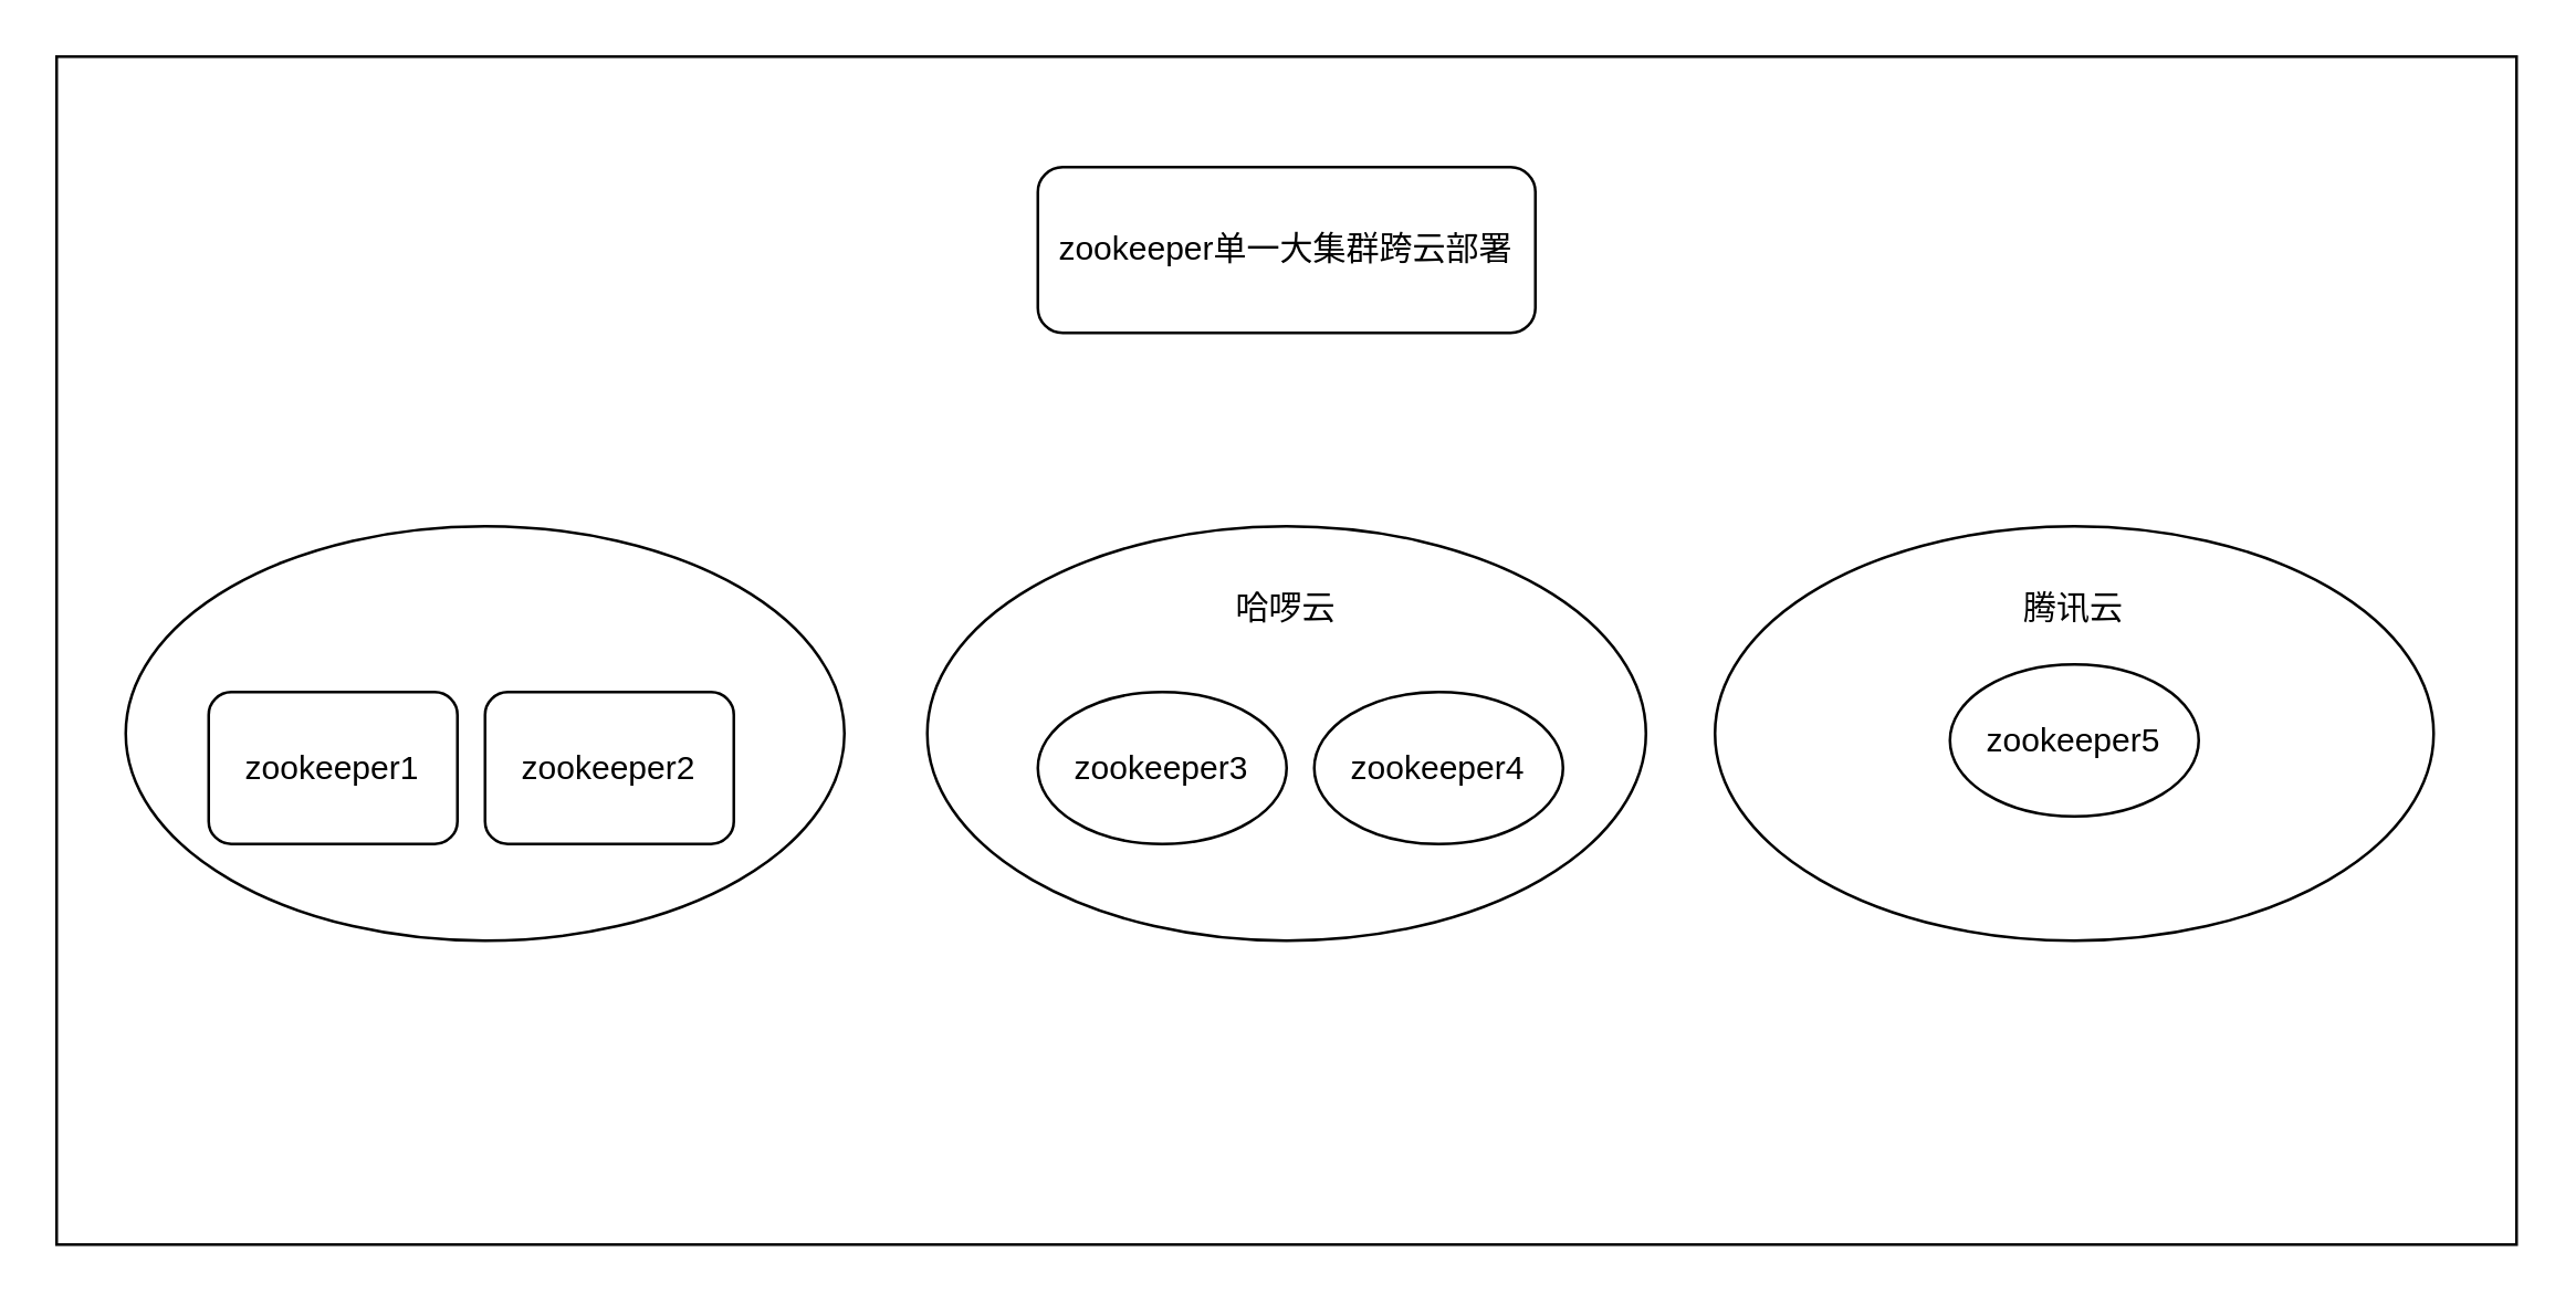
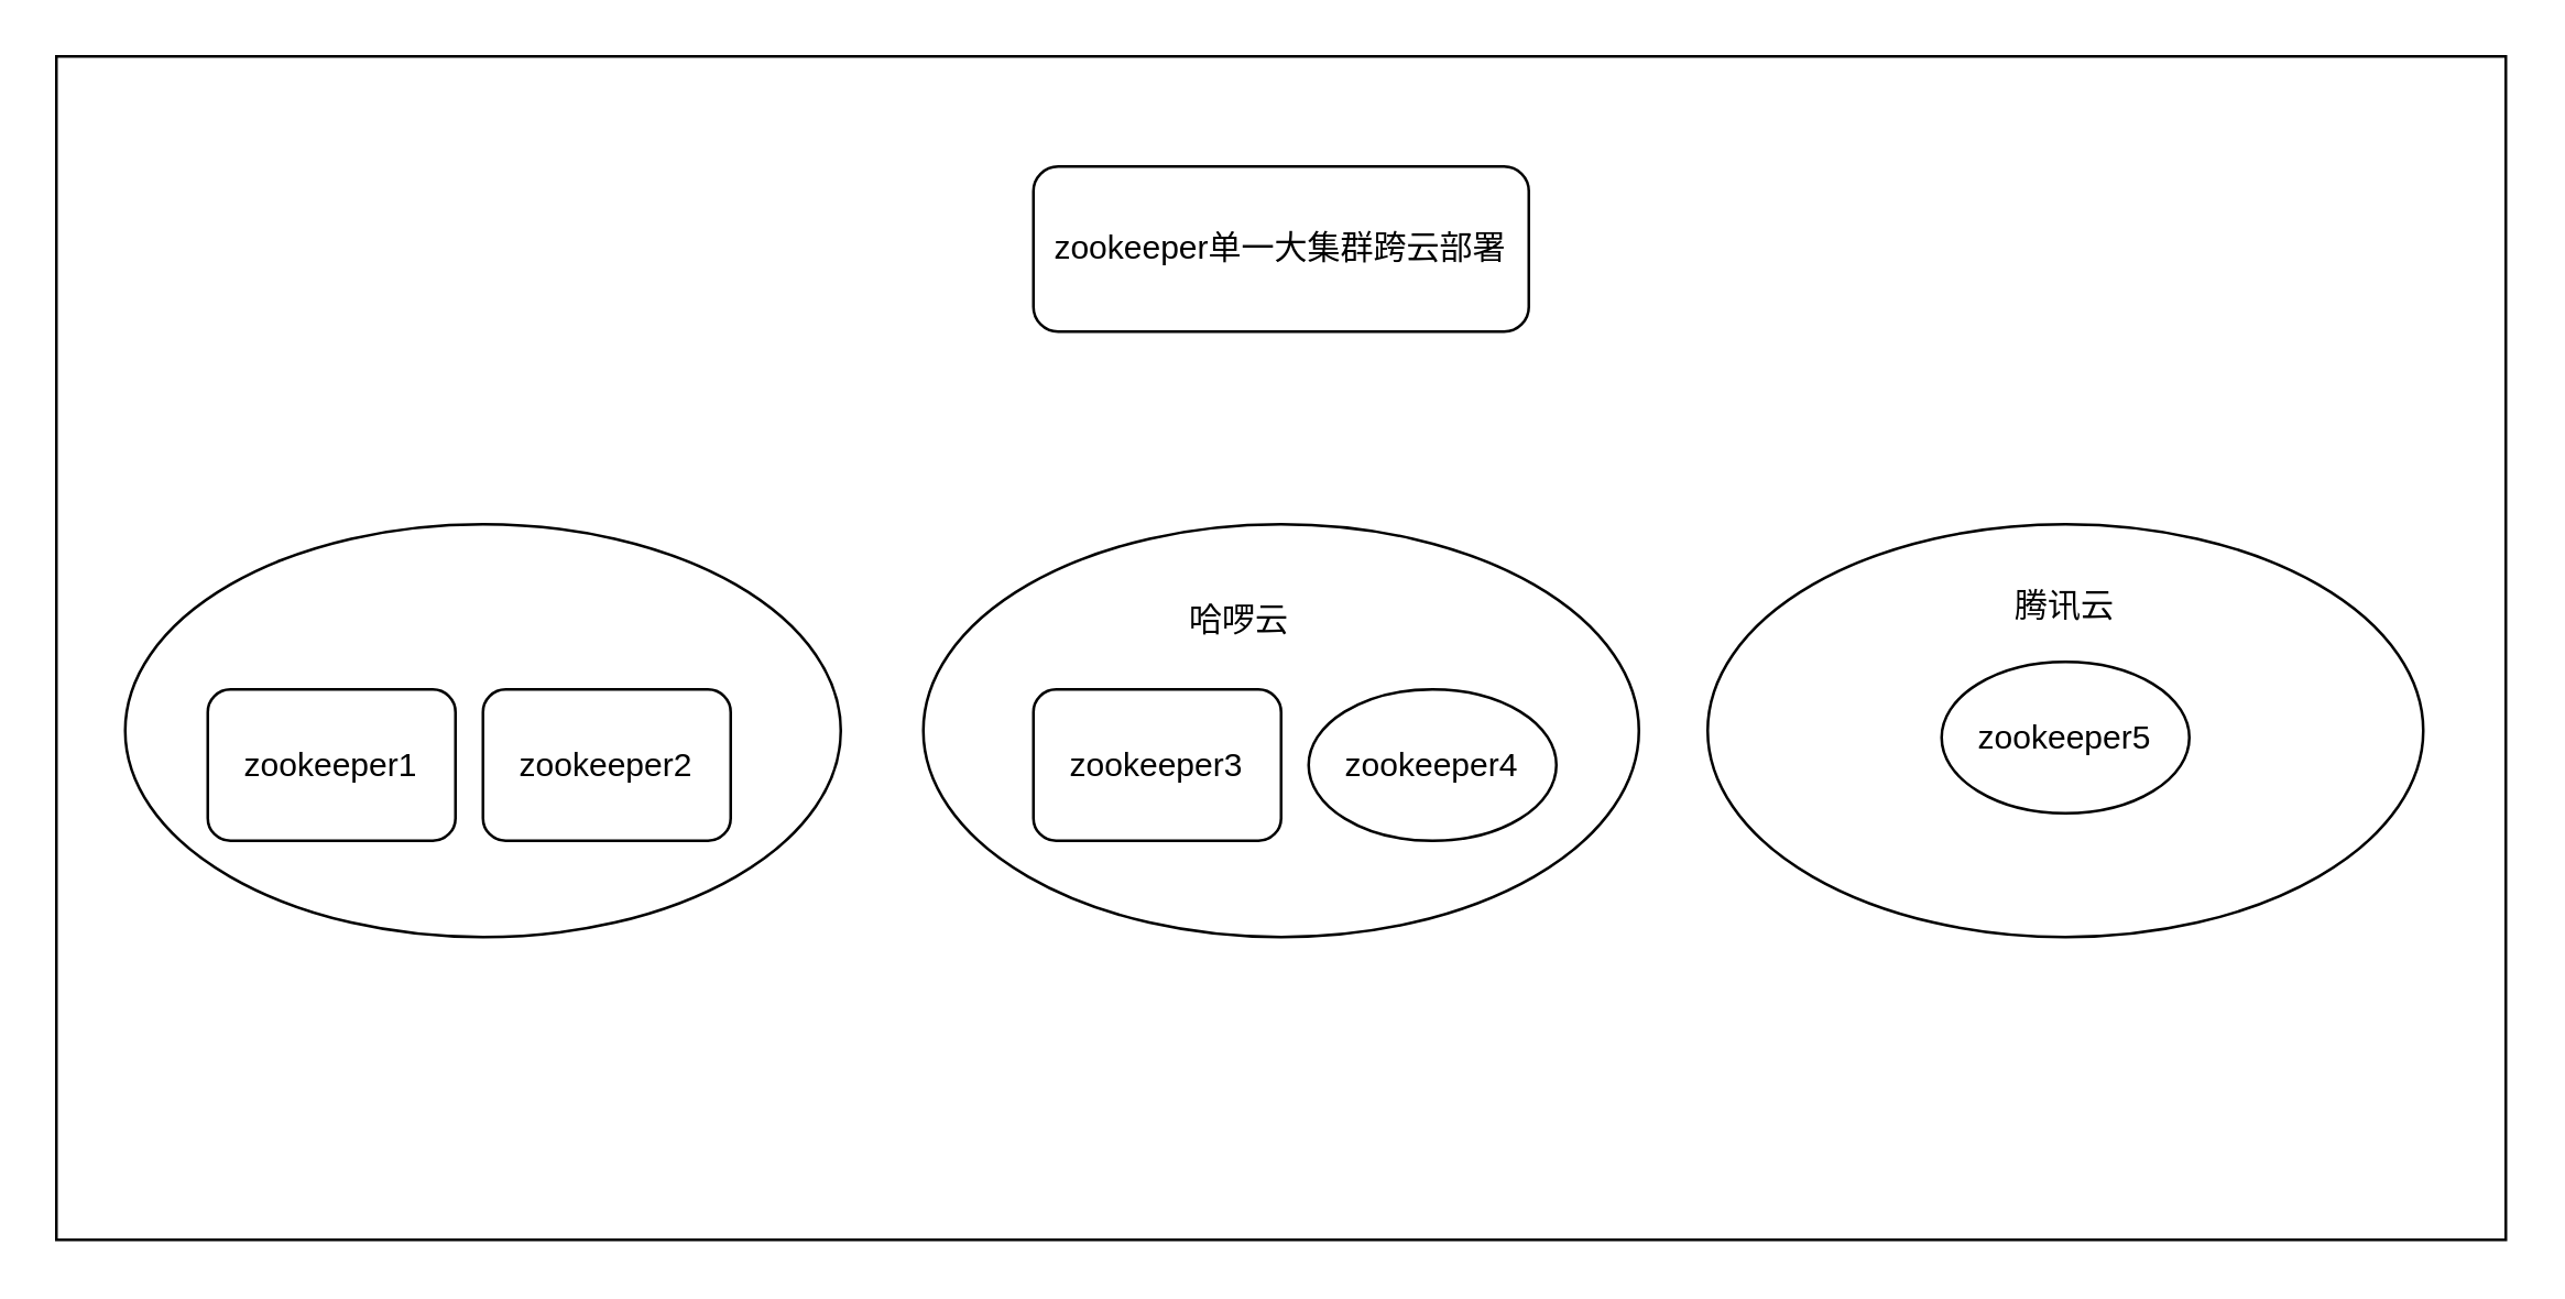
  <mxCell id="0" />
  <mxCell id="1" parent="0" />
  <mxCell id="2" value="" style="rounded=0;whiteSpace=wrap;html=1;" vertex="1" parent="1"><mxGeometry x="20" y="20" width="890" height="430" as="geometry" /></mxCell>
  <mxCell id="3" value="" style="ellipse;whiteSpace=wrap;html=1;" vertex="1" parent="1"><mxGeometry x="45" y="190" width="260" height="150" as="geometry" /></mxCell>
  <mxCell id="4" value="zookeeper1" style="whiteSpace=wrap;html=1;rounded=1;" vertex="1" parent="1"><mxGeometry x="75" y="250" width="90" height="55" as="geometry" /></mxCell>
  <mxCell id="5" value="zookeeper2" style="whiteSpace=wrap;html=1;rounded=1;" vertex="1" parent="1"><mxGeometry x="175" y="250" width="90" height="55" as="geometry" /></mxCell>
  <mxCell id="6" value="" style="ellipse;whiteSpace=wrap;html=1;" vertex="1" parent="1"><mxGeometry x="335" y="190" width="260" height="150" as="geometry" /></mxCell>
- <mxCell id="7" value="zookeeper3" style="ellipse;whiteSpace=wrap;html=1;" vertex="1" parent="1"><mxGeometry x="375" y="250" width="90" height="55" as="geometry" /></mxCell>
+ <mxCell id="7" value="zookeeper3" style="whiteSpace=wrap;html=1;rounded=1;" vertex="1" parent="1"><mxGeometry x="375" y="250" width="90" height="55" as="geometry" /></mxCell>
  <mxCell id="8" value="zookeeper4" style="ellipse;whiteSpace=wrap;html=1;" vertex="1" parent="1"><mxGeometry x="475" y="250" width="90" height="55" as="geometry" /></mxCell>
- <mxCell id="9" value="哈啰云" style="text;html=1;strokeColor=none;fillColor=none;align=center;verticalAlign=middle;whiteSpace=wrap;rounded=0;" vertex="1" parent="1"><mxGeometry x="445" y="210" width="40" height="20" as="geometry" /></mxCell>
+ <mxCell id="9" value="哈啰云" style="text;html=1;strokeColor=none;fillColor=none;align=center;verticalAlign=middle;whiteSpace=wrap;rounded=0;" vertex="1" parent="1"><mxGeometry x="430" y="215" width="40" height="20" as="geometry" /></mxCell>
  <mxCell id="10" value="" style="ellipse;whiteSpace=wrap;html=1;" vertex="1" parent="1"><mxGeometry x="620" y="190" width="260" height="150" as="geometry" /></mxCell>
  <mxCell id="11" value="zookeeper5" style="ellipse;whiteSpace=wrap;html=1;" vertex="1" parent="1"><mxGeometry x="705" y="240" width="90" height="55" as="geometry" /></mxCell>
  <mxCell id="12" value="腾讯云" style="text;html=1;strokeColor=none;fillColor=none;align=center;verticalAlign=middle;whiteSpace=wrap;rounded=0;" vertex="1" parent="1"><mxGeometry x="730" y="210" width="40" height="20" as="geometry" /></mxCell>
  <mxCell id="13" value="zookeeper单一大集群跨云部署" style="rounded=1;whiteSpace=wrap;html=1;" vertex="1" parent="1"><mxGeometry x="375" y="60" width="180" height="60" as="geometry" /></mxCell>
